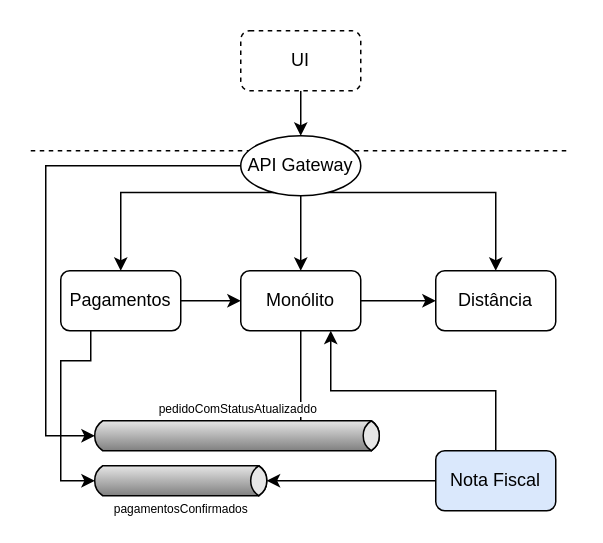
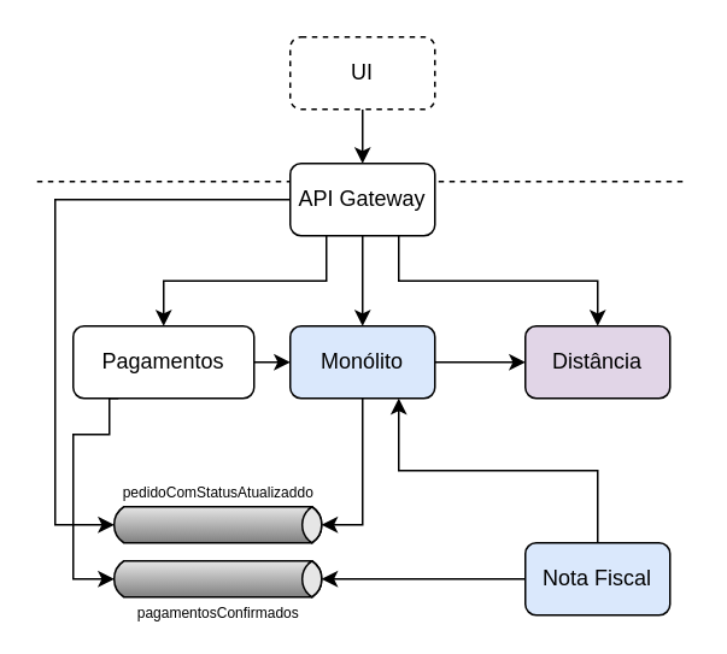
  <mxCell id="0" />
  <mxCell id="1" parent="0" />
  <mxCell id="2" value="" style="endArrow=none;dashed=1;html=1;" parent="1" edge="1"><mxGeometry width="50" height="50" relative="1" as="geometry"><mxPoint x="20" y="100" as="sourcePoint" /><mxPoint x="380" y="100" as="targetPoint" /></mxGeometry></mxCell>
  <mxCell id="3" style="edgeStyle=orthogonalEdgeStyle;rounded=0;orthogonalLoop=1;jettySize=auto;html=1;exitX=0.5;exitY=1;exitDx=0;exitDy=0;entryX=0.5;entryY=0;entryDx=0;entryDy=0;" parent="1" source="4" target="9" edge="1"><mxGeometry relative="1" as="geometry" /></mxCell>
  <mxCell id="4" value="UI" style="rounded=1;whiteSpace=wrap;html=1;dashed=1;" parent="1" vertex="1"><mxGeometry x="160" y="20" width="80" height="40" as="geometry" /></mxCell>
  <mxCell id="5" style="edgeStyle=orthogonalEdgeStyle;rounded=0;orthogonalLoop=1;jettySize=auto;html=1;exitX=0.25;exitY=1;exitDx=0;exitDy=0;" parent="1" source="9" target="15" edge="1"><mxGeometry relative="1" as="geometry" /></mxCell>
  <mxCell id="6" style="edgeStyle=orthogonalEdgeStyle;rounded=0;orthogonalLoop=1;jettySize=auto;html=1;exitX=0.5;exitY=1;exitDx=0;exitDy=0;entryX=0.5;entryY=0;entryDx=0;entryDy=0;" parent="1" source="9" target="12" edge="1"><mxGeometry relative="1" as="geometry" /></mxCell>
  <mxCell id="7" style="edgeStyle=orthogonalEdgeStyle;rounded=0;orthogonalLoop=1;jettySize=auto;html=1;exitX=0.75;exitY=1;exitDx=0;exitDy=0;" parent="1" source="9" target="16" edge="1"><mxGeometry relative="1" as="geometry" /></mxCell>
  <mxCell id="8" style="edgeStyle=orthogonalEdgeStyle;rounded=0;orthogonalLoop=1;jettySize=auto;html=1;exitX=0;exitY=0.5;exitDx=0;exitDy=0;entryX=0;entryY=0.5;entryDx=2.7;entryDy=0;entryPerimeter=0;strokeColor=#000000;strokeWidth=1;" edge="1" parent="1" source="9" target="20"><mxGeometry relative="1" as="geometry"><Array as="points"><mxPoint x="30" y="110" /><mxPoint x="30" y="290" /></Array></mxGeometry></mxCell>
- <mxCell id="9" value="API Gateway" style="ellipse;whiteSpace=wrap;html=1;" parent="1" vertex="1"><mxGeometry x="160" y="90" width="80" height="40" as="geometry" /></mxCell>
+ <mxCell id="9" value="API Gateway" style="rounded=1;whiteSpace=wrap;html=1;" parent="1" vertex="1"><mxGeometry x="160" y="90" width="80" height="40" as="geometry" /></mxCell>
  <mxCell id="10" style="edgeStyle=orthogonalEdgeStyle;rounded=0;orthogonalLoop=1;jettySize=auto;html=1;exitX=1;exitY=0.5;exitDx=0;exitDy=0;entryX=0;entryY=0.5;entryDx=0;entryDy=0;fontSize=10;" parent="1" source="12" target="16" edge="1"><mxGeometry relative="1" as="geometry" /></mxCell>
  <mxCell id="11" style="edgeStyle=orthogonalEdgeStyle;rounded=0;orthogonalLoop=1;jettySize=auto;html=1;exitX=0.5;exitY=1;exitDx=0;exitDy=0;entryX=1;entryY=0.5;entryDx=-2.7;entryDy=0;entryPerimeter=0;strokeColor=#000000;strokeWidth=1;" edge="1" parent="1" source="12" target="20"><mxGeometry relative="1" as="geometry"><Array as="points"><mxPoint x="200" y="290" /></Array></mxGeometry></mxCell>
- <mxCell id="12" value="Monólito" style="rounded=1;whiteSpace=wrap;html=1;" parent="1" vertex="1"><mxGeometry x="160" y="180" width="80" height="40" as="geometry" /></mxCell>
+ <mxCell id="12" value="Monólito" style="rounded=1;whiteSpace=wrap;html=1;fillColor=#dae8fc;" parent="1" vertex="1"><mxGeometry x="160" y="180" width="80" height="40" as="geometry" /></mxCell>
  <mxCell id="13" style="edgeStyle=orthogonalEdgeStyle;rounded=0;orthogonalLoop=1;jettySize=auto;html=1;exitX=1;exitY=0.5;exitDx=0;exitDy=0;entryX=0;entryY=0.5;entryDx=0;entryDy=0;fontSize=10;" parent="1" source="15" target="12" edge="1"><mxGeometry relative="1" as="geometry" /></mxCell>
  <mxCell id="14" style="edgeStyle=orthogonalEdgeStyle;rounded=0;orthogonalLoop=1;jettySize=auto;html=1;exitX=0.25;exitY=1;exitDx=0;exitDy=0;entryX=0;entryY=0.5;entryDx=2.7;entryDy=0;entryPerimeter=0;strokeColor=#000000;strokeWidth=1;" edge="1" parent="1" source="15" target="21"><mxGeometry relative="1" as="geometry"><Array as="points"><mxPoint x="60" y="240" /><mxPoint x="40" y="240" /><mxPoint x="40" y="320" /></Array></mxGeometry></mxCell>
- <mxCell id="15" value="Pagamentos" style="rounded=1;whiteSpace=wrap;html=1;" parent="1" vertex="1"><mxGeometry x="40" y="180" width="80" height="40" as="geometry" /></mxCell>
- <mxCell id="16" value="Distância" style="rounded=1;whiteSpace=wrap;html=1;" parent="1" vertex="1"><mxGeometry x="290" y="180" width="80" height="40" as="geometry" /></mxCell>
+ <mxCell id="15" value="Pagamentos" style="rounded=1;whiteSpace=wrap;html=1;" parent="1" vertex="1"><mxGeometry x="40" y="180" width="100" height="40" as="geometry" /></mxCell>
+ <mxCell id="16" value="Distância" style="rounded=1;whiteSpace=wrap;html=1;fillColor=#e1d5e7;" parent="1" vertex="1"><mxGeometry x="290" y="180" width="80" height="40" as="geometry" /></mxCell>
  <mxCell id="17" style="edgeStyle=orthogonalEdgeStyle;rounded=0;orthogonalLoop=1;jettySize=auto;html=1;exitX=0;exitY=0.5;exitDx=0;exitDy=0;entryX=1;entryY=0.5;entryDx=-2.7;entryDy=0;entryPerimeter=0;strokeColor=#000000;strokeWidth=1;" edge="1" parent="1" source="19" target="21"><mxGeometry relative="1" as="geometry" /></mxCell>
  <mxCell id="18" style="edgeStyle=orthogonalEdgeStyle;rounded=0;orthogonalLoop=1;jettySize=auto;html=1;exitX=0.5;exitY=0;exitDx=0;exitDy=0;entryX=0.75;entryY=1;entryDx=0;entryDy=0;strokeColor=#000000;strokeWidth=1;" edge="1" parent="1" source="19" target="12"><mxGeometry relative="1" as="geometry" /></mxCell>
  <mxCell id="19" value="Nota Fiscal" style="rounded=1;whiteSpace=wrap;html=1;strokeWidth=1;fillColor=#dae8fc;" parent="1" vertex="1"><mxGeometry x="290" y="300" width="80" height="40" as="geometry" /></mxCell>
- <mxCell id="20" value="pedidoComStatusAtualizaddo" style="strokeWidth=1;outlineConnect=0;dashed=0;align=center;html=1;fontSize=8;shape=mxgraph.eip.messageChannel;verticalLabelPosition=top;labelBackgroundColor=#ffffff;verticalAlign=bottom;horizontal=1;labelPosition=center;" vertex="1" parent="1"><mxGeometry x="60" y="280" width="195" height="20" as="geometry" /></mxCell>
+ <mxCell id="20" value="pedidoComStatusAtualizaddo" style="strokeWidth=1;outlineConnect=0;dashed=0;align=center;html=1;fontSize=8;shape=mxgraph.eip.messageChannel;verticalLabelPosition=top;labelBackgroundColor=#ffffff;verticalAlign=bottom;horizontal=1;labelPosition=center;" vertex="1" parent="1"><mxGeometry x="60" y="280" width="120" height="20" as="geometry" /></mxCell>
  <mxCell id="21" value="pagamentosConfirmados" style="strokeWidth=1;outlineConnect=0;dashed=0;align=center;html=1;fontSize=8;shape=mxgraph.eip.messageChannel;verticalLabelPosition=bottom;labelBackgroundColor=#ffffff;verticalAlign=top;spacing=0;" vertex="1" parent="1"><mxGeometry x="60" y="310" width="120" height="20" as="geometry" /></mxCell>
